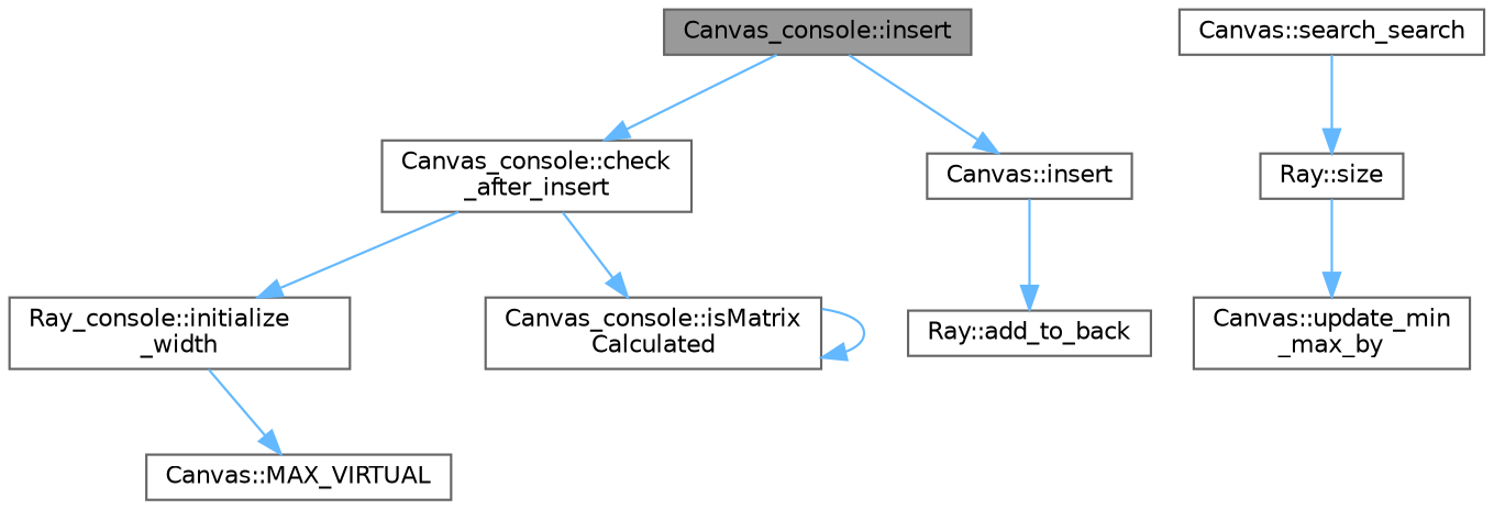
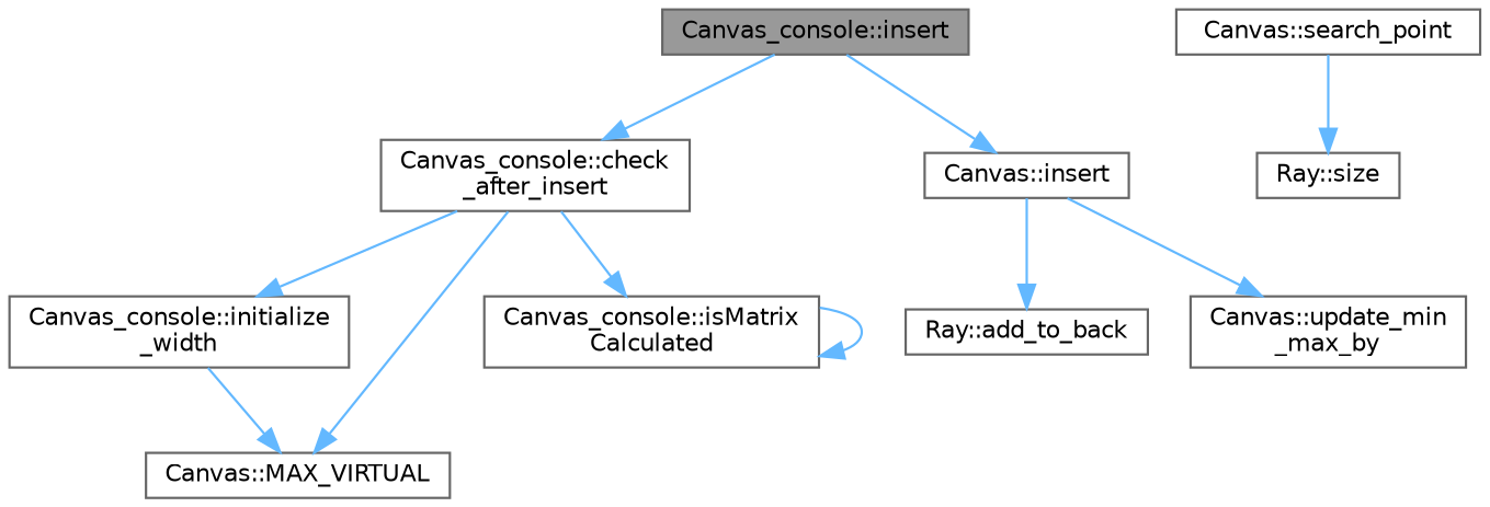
  digraph {
    rankdir=TB
    node [color=grey40 fillcolor=white fontname=Helvetica fontsize=10 shape=box style=filled]
    edge [color=steelblue1 fontname=Helvetica fontsize=10 labelfontname=Helvetica labelfontsize=10 style=solid]
    n1 [color=gray40 fillcolor=grey60 fontcolor=black height=0.2 label="Canvas_console::insert" width=0.4]
    n2 [height=0.2 label="Canvas_console::check\l_after_insert" width=0.4]
    n3 [height=0.2 label="Canvas::insert" width=0.4]
-   n4 [height=0.2 label="Ray_console::initialize\l_width" width=0.4]
+   n4 [height=0.2 label="Canvas_console::initialize\l_width" width=0.4]
    n5 [height=0.2 label="Canvas::MAX_VIRTUAL" width=0.4]
    n6 [height=0.2 label="Canvas_console::isMatrix\lCalculated" width=0.4]
    n7 [height=0.2 label="Ray::add_to_back" width=0.4]
    n8 [height=0.2 label="Canvas::update_min\l_max_by" width=0.4]
-   n9 [height=0.2 label="Canvas::search_search" width=0.4]
+   n9 [height=0.2 label="Canvas::search_point" width=0.4]
    n10 [height=0.2 label="Ray::size" width=0.4]
    n1 -> n2
    n1 -> n3
    n2 -> n4
+   n2 -> n5
    n2 -> n6
    n3 -> n7
-   n10 -> n8
+   n3 -> n8
    n4 -> n5
    n6 -> n6
    n9 -> n10
  }
